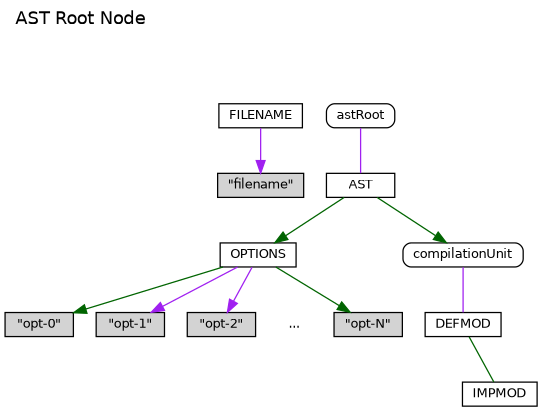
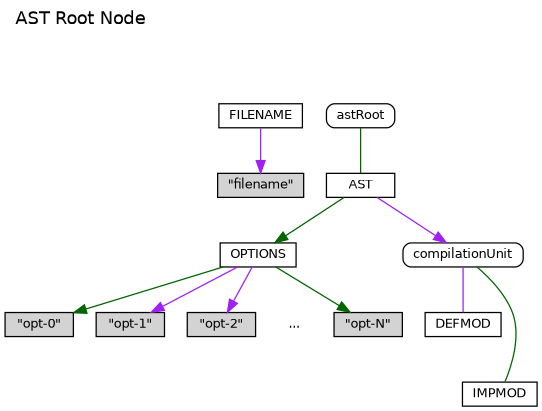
  digraph {
    fontname=helvetica
    label="AST Root Node\n\n"
    labeljust=l
    labelloc=t
    nodesep=0.25
    node [fontname=helvetica fontsize=10 shape=box style=filled]
    edge [arrowhead=normal color=purple]
    FILENAME [height=0.25 style=solid]
    OPTIONS [height=0.25 style=solid]
    compilationUnit [height=0.25 style=rounded]
    "\"filename\"" [fillcolor=lightgrey height=0.25]
    n5 [fillcolor=lightgrey height=0.25 label="\"opt-0\""]
    n6 [fillcolor=lightgrey height=0.25 label="\"opt-1\""]
    n7 [fillcolor=lightgrey height=0.25 label="\"opt-2\""]
    n8 [fillcolor=none height=0.25 label="..." shape=none width=0]
    n9 [fillcolor=lightgrey height=0.25 label="\"opt-N\"" width=0.75]
    DEFMOD [fillcolor=none height=0.25 style=solid width=0.75]
    IMPMOD [fillcolor=none height=0.25 style=solid width=0.75]
    astRoot [height=0.25 style=rounded]
    AST [height=0.25 style=solid]
    subgraph sub_1 {
      FILENAME
      OPTIONS
      compilationUnit
    }
    subgraph sub_2 {
      "\"filename\""
    }
    subgraph sub_3 {
      n5
      n6
      n7
    }
    FILENAME -> "\"filename\""
    OPTIONS -> n5 [color=darkgreen]
    OPTIONS -> n6
    OPTIONS -> n7
    OPTIONS -> n8 [style=invis color=""]
    OPTIONS -> n9 [color=darkgreen style=solid]
    compilationUnit -> DEFMOD [arrowhead=none style=solid]
-   DEFMOD -> IMPMOD [arrowhead=none color=darkgreen style=solid]
-   astRoot -> AST [arrowhead=none]
+   compilationUnit -> IMPMOD [arrowhead=none color=darkgreen style=solid]
+   astRoot -> AST [arrowhead=none color=darkgreen]
    AST -> OPTIONS [color=darkgreen]
-   AST -> compilationUnit [color=darkgreen]
+   AST -> compilationUnit
  }
